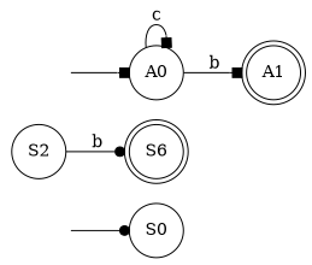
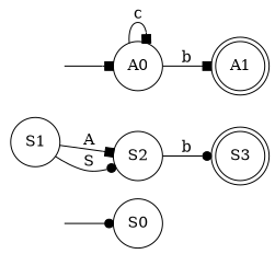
  digraph {
    rankdir=LR
    node [shape=circle]
    edge [arrowhead=box]
    initS [shape=none style=invis]
    S0
-   S3 [shape=doublecircle label=S6]
+   S3 [shape=doublecircle]
+   S1
    S2
    initA [shape=none style=invis]
    A0
    A1 [shape=doublecircle]
    initS -> S0 [arrowhead=dot]
+   S1 -> S2 [label=A]
+   S1 -> S2 [arrowhead=dot label=S]
    S2 -> S3 [arrowhead=dot label=b]
    initA -> A0
    A0 -> A0 [label=c]
    A0 -> A1 [label=b]
  }
